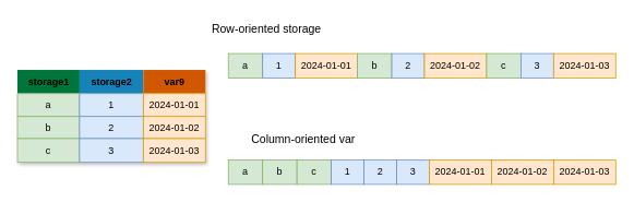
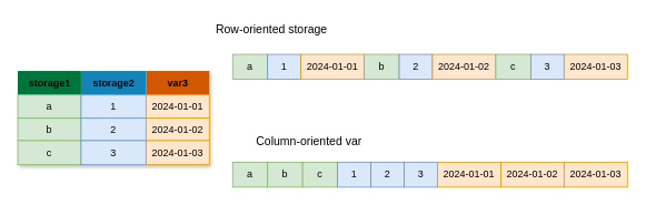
  <mxCell id="0" />
  <mxCell id="1" parent="0" />
  <mxCell id="2" value="b" style="childLayout=tableLayout;recursiveResize=0;strokeColor=none;fillColor=#A7C942;shadow=1;" vertex="1" parent="1"><mxGeometry x="20" y="85" width="230" height="113" as="geometry" /></mxCell>
  <mxCell id="3" style="shape=tableRow;horizontal=0;startSize=0;swimlaneHead=0;swimlaneBody=0;top=0;left=0;bottom=0;right=0;dropTarget=0;collapsible=0;recursiveResize=0;expand=0;fontStyle=0;strokeColor=inherit;fillColor=#ffffff;" vertex="1" parent="2"><mxGeometry width="230" height="29" as="geometry" /></mxCell>
  <mxCell id="4" value="storage1" style="connectable=0;recursiveResize=0;strokeColor=inherit;fillColor=#00753B;align=center;fontStyle=1;html=1;fontColor=#000000;" vertex="1" parent="3"><mxGeometry width="76" height="29" as="geometry"><mxRectangle width="76" height="29" as="alternateBounds" /></mxGeometry></mxCell>
  <mxCell id="5" value="storage2" style="connectable=0;recursiveResize=0;strokeColor=inherit;fillColor=#1683B8;align=center;fontStyle=1;fontColor=#000000;html=1;" vertex="1" parent="3"><mxGeometry x="76" width="78" height="29" as="geometry"><mxRectangle width="78" height="29" as="alternateBounds" /></mxGeometry></mxCell>
- <mxCell id="6" value="var9" style="connectable=0;recursiveResize=0;strokeColor=inherit;fillColor=#D15700;align=center;fontStyle=1;fontColor=#000000;html=1;" vertex="1" parent="3"><mxGeometry x="154" width="76" height="29" as="geometry"><mxRectangle width="76" height="29" as="alternateBounds" /></mxGeometry></mxCell>
+ <mxCell id="6" value="var3" style="connectable=0;recursiveResize=0;strokeColor=inherit;fillColor=#D15700;align=center;fontStyle=1;fontColor=#000000;html=1;" vertex="1" parent="3"><mxGeometry x="154" width="76" height="29" as="geometry"><mxRectangle width="76" height="29" as="alternateBounds" /></mxGeometry></mxCell>
  <mxCell id="7" value="" style="shape=tableRow;horizontal=0;startSize=0;swimlaneHead=0;swimlaneBody=0;top=0;left=0;bottom=0;right=0;dropTarget=0;collapsible=0;recursiveResize=0;expand=0;fontStyle=0;strokeColor=inherit;fillColor=#ffffff;" vertex="1" parent="2"><mxGeometry y="29" width="230" height="28" as="geometry" /></mxCell>
  <mxCell id="8" value="a" style="connectable=0;recursiveResize=0;strokeColor=#82b366;fillColor=#d5e8d4;align=center;whiteSpace=wrap;html=1;" vertex="1" parent="7"><mxGeometry width="76" height="28" as="geometry"><mxRectangle width="76" height="28" as="alternateBounds" /></mxGeometry></mxCell>
  <mxCell id="9" value="1" style="connectable=0;recursiveResize=0;strokeColor=#6c8ebf;fillColor=#dae8fc;align=center;whiteSpace=wrap;html=1;" vertex="1" parent="7"><mxGeometry x="76" width="78" height="28" as="geometry"><mxRectangle width="78" height="28" as="alternateBounds" /></mxGeometry></mxCell>
  <mxCell id="10" value="2024-01-01" style="connectable=0;recursiveResize=0;strokeColor=#d79b00;fillColor=#ffe6cc;align=center;whiteSpace=wrap;html=1;" vertex="1" parent="7"><mxGeometry x="154" width="76" height="28" as="geometry"><mxRectangle width="76" height="28" as="alternateBounds" /></mxGeometry></mxCell>
  <mxCell id="11" value="" style="shape=tableRow;horizontal=0;startSize=0;swimlaneHead=0;swimlaneBody=0;top=0;left=0;bottom=0;right=0;dropTarget=0;collapsible=0;recursiveResize=0;expand=0;fontStyle=1;strokeColor=inherit;fillColor=#EAF2D3;" vertex="1" parent="2"><mxGeometry y="57" width="230" height="27" as="geometry" /></mxCell>
  <mxCell id="12" value="b" style="connectable=0;recursiveResize=0;strokeColor=#82b366;fillColor=#d5e8d4;whiteSpace=wrap;html=1;" vertex="1" parent="11"><mxGeometry width="76" height="27" as="geometry"><mxRectangle width="76" height="27" as="alternateBounds" /></mxGeometry></mxCell>
  <mxCell id="13" value="2" style="connectable=0;recursiveResize=0;strokeColor=#6c8ebf;fillColor=#dae8fc;whiteSpace=wrap;html=1;" vertex="1" parent="11"><mxGeometry x="76" width="78" height="27" as="geometry"><mxRectangle width="78" height="27" as="alternateBounds" /></mxGeometry></mxCell>
  <mxCell id="14" value="2024-01-02" style="connectable=0;recursiveResize=0;strokeColor=#d79b00;fillColor=#ffe6cc;whiteSpace=wrap;html=1;" vertex="1" parent="11"><mxGeometry x="154" width="76" height="27" as="geometry"><mxRectangle width="76" height="27" as="alternateBounds" /></mxGeometry></mxCell>
  <mxCell id="15" value="" style="shape=tableRow;horizontal=0;startSize=0;swimlaneHead=0;swimlaneBody=0;top=0;left=0;bottom=0;right=0;dropTarget=0;collapsible=0;recursiveResize=0;expand=0;fontStyle=0;strokeColor=inherit;fillColor=#ffffff;" vertex="1" parent="2"><mxGeometry y="84" width="230" height="29" as="geometry" /></mxCell>
  <mxCell id="16" value="c" style="connectable=0;recursiveResize=0;strokeColor=#82b366;fillColor=#d5e8d4;fontStyle=0;align=center;whiteSpace=wrap;html=1;" vertex="1" parent="15"><mxGeometry width="76" height="29" as="geometry"><mxRectangle width="76" height="29" as="alternateBounds" /></mxGeometry></mxCell>
  <mxCell id="17" value="3" style="connectable=0;recursiveResize=0;strokeColor=#6c8ebf;fillColor=#dae8fc;fontStyle=0;align=center;whiteSpace=wrap;html=1;" vertex="1" parent="15"><mxGeometry x="76" width="78" height="29" as="geometry"><mxRectangle width="78" height="29" as="alternateBounds" /></mxGeometry></mxCell>
  <mxCell id="18" value="2024-01-03" style="connectable=0;recursiveResize=0;strokeColor=#d79b00;fillColor=#ffe6cc;fontStyle=0;align=center;whiteSpace=wrap;html=1;" vertex="1" parent="15"><mxGeometry x="154" width="76" height="29" as="geometry"><mxRectangle width="76" height="29" as="alternateBounds" /></mxGeometry></mxCell>
  <mxCell id="19" value="a" style="connectable=0;recursiveResize=0;strokeColor=#82b366;fillColor=#d5e8d4;align=center;whiteSpace=wrap;html=1;" vertex="1" parent="1"><mxGeometry x="278" y="65" width="42" height="30" as="geometry"><mxRectangle width="76" height="28" as="alternateBounds" /></mxGeometry></mxCell>
  <mxCell id="20" value="1" style="connectable=0;recursiveResize=0;strokeColor=#6c8ebf;fillColor=#dae8fc;align=center;whiteSpace=wrap;html=1;" vertex="1" parent="1"><mxGeometry x="320" y="65" width="40" height="30" as="geometry"><mxRectangle width="78" height="28" as="alternateBounds" /></mxGeometry></mxCell>
  <mxCell id="21" value="2024-01-01" style="connectable=0;recursiveResize=0;strokeColor=#d79b00;fillColor=#ffe6cc;align=center;whiteSpace=wrap;html=1;" vertex="1" parent="1"><mxGeometry x="360" y="65" width="76" height="30" as="geometry"><mxRectangle width="76" height="28" as="alternateBounds" /></mxGeometry></mxCell>
  <mxCell id="22" value="b" style="connectable=0;recursiveResize=0;strokeColor=#82b366;fillColor=#d5e8d4;align=center;whiteSpace=wrap;html=1;" vertex="1" parent="1"><mxGeometry x="436" y="65" width="42" height="30" as="geometry"><mxRectangle width="76" height="28" as="alternateBounds" /></mxGeometry></mxCell>
  <mxCell id="23" value="2" style="connectable=0;recursiveResize=0;strokeColor=#6c8ebf;fillColor=#dae8fc;align=center;whiteSpace=wrap;html=1;" vertex="1" parent="1"><mxGeometry x="478" y="65" width="40" height="30" as="geometry"><mxRectangle width="78" height="28" as="alternateBounds" /></mxGeometry></mxCell>
  <mxCell id="24" value="2024-01-02" style="connectable=0;recursiveResize=0;strokeColor=#d79b00;fillColor=#ffe6cc;align=center;whiteSpace=wrap;html=1;" vertex="1" parent="1"><mxGeometry x="518" y="65" width="76" height="30" as="geometry"><mxRectangle width="76" height="28" as="alternateBounds" /></mxGeometry></mxCell>
  <mxCell id="25" value="c" style="connectable=0;recursiveResize=0;strokeColor=#82b366;fillColor=#d5e8d4;align=center;whiteSpace=wrap;html=1;" vertex="1" parent="1"><mxGeometry x="594" y="65" width="42" height="30" as="geometry"><mxRectangle width="76" height="28" as="alternateBounds" /></mxGeometry></mxCell>
  <mxCell id="26" value="3" style="connectable=0;recursiveResize=0;strokeColor=#6c8ebf;fillColor=#dae8fc;align=center;whiteSpace=wrap;html=1;" vertex="1" parent="1"><mxGeometry x="636" y="65" width="40" height="30" as="geometry"><mxRectangle width="78" height="28" as="alternateBounds" /></mxGeometry></mxCell>
  <mxCell id="27" value="2024-01-03" style="connectable=0;recursiveResize=0;strokeColor=#d79b00;fillColor=#ffe6cc;align=center;whiteSpace=wrap;html=1;" vertex="1" parent="1"><mxGeometry x="676" y="65" width="76" height="30" as="geometry"><mxRectangle width="76" height="28" as="alternateBounds" /></mxGeometry></mxCell>
  <mxCell id="28" value="a" style="connectable=0;recursiveResize=0;strokeColor=#82b366;fillColor=#d5e8d4;align=center;whiteSpace=wrap;html=1;" vertex="1" parent="1"><mxGeometry x="278" y="195" width="42" height="30" as="geometry"><mxRectangle width="76" height="28" as="alternateBounds" /></mxGeometry></mxCell>
  <mxCell id="29" value="b" style="connectable=0;recursiveResize=0;strokeColor=#82b366;fillColor=#d5e8d4;align=center;whiteSpace=wrap;html=1;" vertex="1" parent="1"><mxGeometry x="320" y="195" width="42" height="30" as="geometry"><mxRectangle width="76" height="28" as="alternateBounds" /></mxGeometry></mxCell>
  <mxCell id="30" value="c" style="connectable=0;recursiveResize=0;strokeColor=#82b366;fillColor=#d5e8d4;align=center;whiteSpace=wrap;html=1;" vertex="1" parent="1"><mxGeometry x="362" y="195" width="42" height="30" as="geometry"><mxRectangle width="76" height="28" as="alternateBounds" /></mxGeometry></mxCell>
  <mxCell id="31" value="1" style="connectable=0;recursiveResize=0;strokeColor=#6c8ebf;fillColor=#dae8fc;align=center;whiteSpace=wrap;html=1;" vertex="1" parent="1"><mxGeometry x="404" y="195" width="40" height="30" as="geometry"><mxRectangle width="78" height="28" as="alternateBounds" /></mxGeometry></mxCell>
  <mxCell id="32" value="2" style="connectable=0;recursiveResize=0;strokeColor=#6c8ebf;fillColor=#dae8fc;align=center;whiteSpace=wrap;html=1;" vertex="1" parent="1"><mxGeometry x="444" y="195" width="40" height="30" as="geometry"><mxRectangle width="78" height="28" as="alternateBounds" /></mxGeometry></mxCell>
  <mxCell id="33" value="3" style="connectable=0;recursiveResize=0;strokeColor=#6c8ebf;fillColor=#dae8fc;align=center;whiteSpace=wrap;html=1;" vertex="1" parent="1"><mxGeometry x="484" y="195" width="40" height="30" as="geometry"><mxRectangle width="78" height="28" as="alternateBounds" /></mxGeometry></mxCell>
  <mxCell id="34" value="2024-01-01" style="connectable=0;recursiveResize=0;strokeColor=#d79b00;fillColor=#ffe6cc;align=center;whiteSpace=wrap;html=1;" vertex="1" parent="1"><mxGeometry x="524" y="195" width="76" height="30" as="geometry"><mxRectangle width="76" height="28" as="alternateBounds" /></mxGeometry></mxCell>
  <mxCell id="35" value="2024-01-02" style="connectable=0;recursiveResize=0;strokeColor=#d79b00;fillColor=#ffe6cc;align=center;whiteSpace=wrap;html=1;" vertex="1" parent="1"><mxGeometry x="600" y="195" width="76" height="30" as="geometry"><mxRectangle width="76" height="28" as="alternateBounds" /></mxGeometry></mxCell>
  <mxCell id="36" value="2024-01-03" style="connectable=0;recursiveResize=0;strokeColor=#d79b00;fillColor=#ffe6cc;align=center;whiteSpace=wrap;html=1;" vertex="1" parent="1"><mxGeometry x="676" y="195" width="76" height="30" as="geometry"><mxRectangle width="76" height="28" as="alternateBounds" /></mxGeometry></mxCell>
  <mxCell id="37" value="&lt;font style=&quot;font-size: 14px;&quot;&gt;Column-oriented var&lt;/font&gt;" style="text;html=1;align=center;verticalAlign=middle;whiteSpace=wrap;rounded=0;fontFamily=Helvetica;fontStyle=0;fontSize=14;" vertex="1" parent="1"><mxGeometry x="290" y="155" width="160" height="30" as="geometry" /></mxCell>
  <mxCell id="38" value="&lt;font style=&quot;font-size: 14px;&quot;&gt;Row-oriented storage&lt;/font&gt;" style="text;html=1;align=center;verticalAlign=middle;whiteSpace=wrap;rounded=0;fontFamily=Helvetica;fontStyle=0;fontSize=14;" vertex="1" parent="1"><mxGeometry x="255" y="20" width="140" height="30" as="geometry" /></mxCell>
